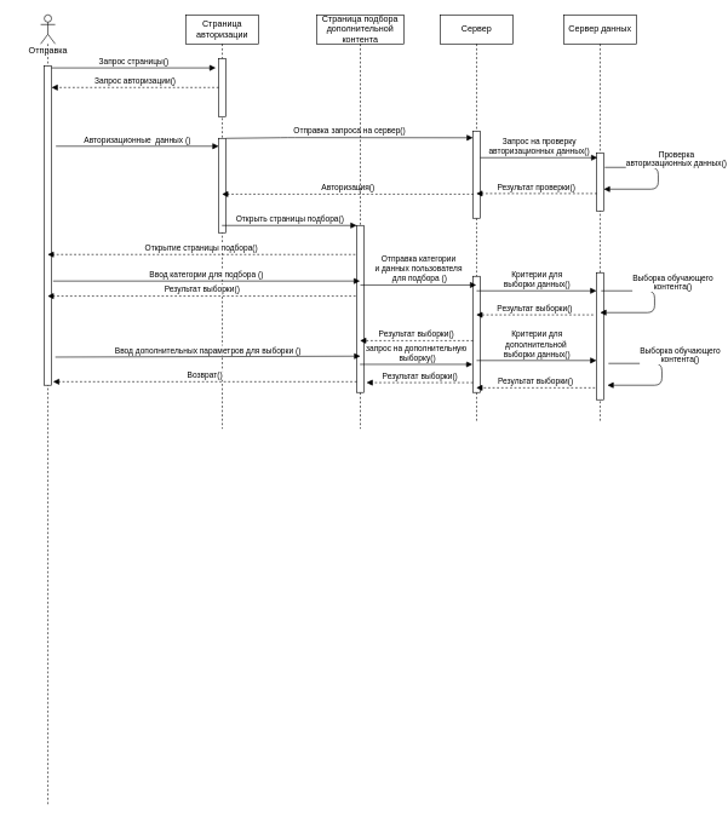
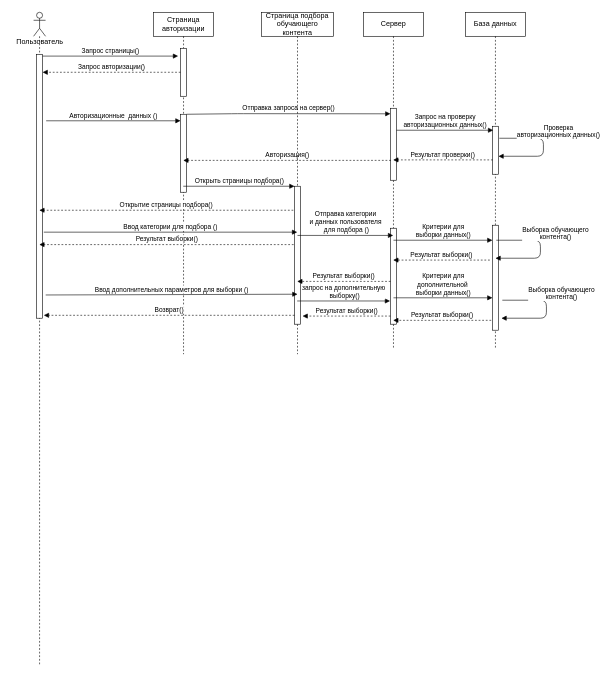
  <mxCell id="0" />
  <mxCell id="1" parent="0" />
  <mxCell id="2" value="" style="shape=umlLifeline;participant=umlActor;perimeter=lifelinePerimeter;whiteSpace=wrap;html=1;container=1;collapsible=0;recursiveResize=0;verticalAlign=top;spacingTop=36;outlineConnect=0;" parent="1" vertex="1"><mxGeometry x="55" y="20" width="20" height="1090" as="geometry" /></mxCell>
  <mxCell id="3" value="" style="html=1;points=[];perimeter=orthogonalPerimeter;" parent="2" vertex="1"><mxGeometry x="5" y="70" width="10" height="440" as="geometry" /></mxCell>
  <mxCell id="4" value="Страница авторизации" style="shape=umlLifeline;perimeter=lifelinePerimeter;whiteSpace=wrap;html=1;container=1;collapsible=0;recursiveResize=0;outlineConnect=0;" parent="1" vertex="1"><mxGeometry x="255" y="20" width="100" height="570" as="geometry" /></mxCell>
  <mxCell id="5" value="" style="html=1;points=[];perimeter=orthogonalPerimeter;" parent="4" vertex="1"><mxGeometry x="45" y="60" width="10" height="80" as="geometry" /></mxCell>
  <mxCell id="6" value="" style="html=1;points=[];perimeter=orthogonalPerimeter;" parent="4" vertex="1"><mxGeometry x="45" y="170" width="10" height="130" as="geometry" /></mxCell>
  <mxCell id="7" value="Сервер" style="shape=umlLifeline;perimeter=lifelinePerimeter;whiteSpace=wrap;html=1;container=1;collapsible=0;recursiveResize=0;outlineConnect=0;" parent="1" vertex="1"><mxGeometry x="605" y="20" width="100" height="560" as="geometry" /></mxCell>
  <mxCell id="8" value="" style="html=1;points=[];perimeter=orthogonalPerimeter;" parent="7" vertex="1"><mxGeometry x="45" y="160" width="10" height="120" as="geometry" /></mxCell>
  <mxCell id="9" value="" style="html=1;points=[];perimeter=orthogonalPerimeter;" vertex="1" parent="7"><mxGeometry x="45" y="360" width="10" height="160" as="geometry" /></mxCell>
- <mxCell id="10" value="Сервер данных" style="shape=umlLifeline;perimeter=lifelinePerimeter;whiteSpace=wrap;html=1;container=1;collapsible=0;recursiveResize=0;outlineConnect=0;" parent="1" vertex="1"><mxGeometry x="775" y="20" width="100" height="560" as="geometry" /></mxCell>
+ <mxCell id="10" value="База данных" style="shape=umlLifeline;perimeter=lifelinePerimeter;whiteSpace=wrap;html=1;container=1;collapsible=0;recursiveResize=0;outlineConnect=0;" parent="1" vertex="1"><mxGeometry x="775" y="20" width="100" height="560" as="geometry" /></mxCell>
  <mxCell id="11" value="" style="html=1;points=[];perimeter=orthogonalPerimeter;" vertex="1" parent="10"><mxGeometry x="45" y="190" width="10" height="80" as="geometry" /></mxCell>
  <mxCell id="12" value="Проверка&lt;br&gt;авторизационных данных()" style="html=1;verticalAlign=bottom;startArrow=none;endArrow=block;startSize=8;startFill=0;exitX=1.147;exitY=0.25;exitDx=0;exitDy=0;exitPerimeter=0;" edge="1" parent="10" source="11" target="11"><mxGeometry x="-0.176" y="14" relative="1" as="geometry"><mxPoint x="-125" y="210" as="sourcePoint" /><mxPoint x="80" y="390" as="targetPoint" /><Array as="points"><mxPoint x="130" y="210" /><mxPoint x="130" y="240" /></Array><mxPoint x="11" y="4" as="offset" /></mxGeometry></mxCell>
  <mxCell id="13" value="" style="html=1;points=[];perimeter=orthogonalPerimeter;" vertex="1" parent="10"><mxGeometry x="45" y="355" width="10" height="175" as="geometry" /></mxCell>
  <mxCell id="14" value="Запрос страницы()" style="html=1;verticalAlign=bottom;startArrow=none;endArrow=block;startSize=8;entryX=-0.4;entryY=0.163;entryDx=0;entryDy=0;entryPerimeter=0;startFill=0;" parent="1" source="3" target="5" edge="1"><mxGeometry relative="1" as="geometry"><mxPoint x="140" y="90" as="sourcePoint" /></mxGeometry></mxCell>
  <mxCell id="15" value="Запрос авторизации()" style="html=1;verticalAlign=bottom;startArrow=none;endArrow=block;startSize=8;startFill=0;dashed=1;" parent="1" source="5" target="3" edge="1"><mxGeometry relative="1" as="geometry"><mxPoint x="255" y="122" as="sourcePoint" /><mxPoint x="206" y="113.04" as="targetPoint" /></mxGeometry></mxCell>
  <mxCell id="16" value="Авторизационные&amp;nbsp; данных ()" style="html=1;verticalAlign=bottom;startArrow=none;endArrow=block;startSize=8;startFill=0;exitX=1.598;exitY=0.252;exitDx=0;exitDy=0;exitPerimeter=0;" parent="1" source="3" target="6" edge="1"><mxGeometry relative="1" as="geometry"><mxPoint x="190" y="190" as="sourcePoint" /></mxGeometry></mxCell>
  <mxCell id="17" value="Отправка запроса на сервер()" style="html=1;verticalAlign=bottom;startArrow=none;endArrow=block;startSize=8;startFill=0;entryX=-0.01;entryY=0.077;entryDx=0;entryDy=0;entryPerimeter=0;" parent="1" source="6" target="8" edge="1"><mxGeometry relative="1" as="geometry"><mxPoint x="72" y="199" as="sourcePoint" /><mxPoint x="482" y="180" as="targetPoint" /><Array as="points"><mxPoint x="395" y="189" /></Array></mxGeometry></mxCell>
  <mxCell id="18" value="Запрос на проверку &lt;br&gt;авторизационных данных()" style="html=1;verticalAlign=bottom;startArrow=none;endArrow=block;startSize=8;startFill=0;entryX=0.127;entryY=0.083;entryDx=0;entryDy=0;entryPerimeter=0;" edge="1" parent="1" source="8" target="11"><mxGeometry relative="1" as="geometry"><mxPoint x="404.5" y="230" as="sourcePoint" /><mxPoint x="581" y="230" as="targetPoint" /><Array as="points" /></mxGeometry></mxCell>
  <mxCell id="19" value="Результат проверки()" style="html=1;verticalAlign=bottom;startArrow=none;endArrow=block;startSize=8;startFill=0;dashed=1;exitX=0.049;exitY=0.701;exitDx=0;exitDy=0;exitPerimeter=0;" edge="1" parent="1" source="11" target="7"><mxGeometry relative="1" as="geometry"><mxPoint x="400" y="130" as="sourcePoint" /><mxPoint x="170" y="130" as="targetPoint" /></mxGeometry></mxCell>
  <mxCell id="20" value="Авторизация()" style="html=1;verticalAlign=bottom;startArrow=none;endArrow=block;startSize=8;startFill=0;dashed=1;exitX=0.069;exitY=0.724;exitDx=0;exitDy=0;exitPerimeter=0;" edge="1" parent="1" source="8" target="4"><mxGeometry relative="1" as="geometry"><mxPoint x="479" y="270" as="sourcePoint" /><mxPoint x="90" y="140" as="targetPoint" /></mxGeometry></mxCell>
  <mxCell id="21" value="Открыть страницы подбора()" style="html=1;verticalAlign=bottom;startArrow=none;endArrow=block;startSize=8;startFill=0;" edge="1" parent="1" source="4" target="23"><mxGeometry relative="1" as="geometry"><mxPoint x="320" y="200" as="sourcePoint" /><mxPoint x="489.9" y="199.24" as="targetPoint" /><Array as="points" /></mxGeometry></mxCell>
- <mxCell id="22" value="Страница подбора дополнительной контента" style="shape=umlLifeline;perimeter=lifelinePerimeter;whiteSpace=wrap;html=1;container=1;collapsible=0;recursiveResize=0;outlineConnect=0;" vertex="1" parent="1"><mxGeometry x="435" y="20" width="120" height="570" as="geometry" /></mxCell>
+ <mxCell id="22" value="Страница подбора обучающего контента" style="shape=umlLifeline;perimeter=lifelinePerimeter;whiteSpace=wrap;html=1;container=1;collapsible=0;recursiveResize=0;outlineConnect=0;" vertex="1" parent="1"><mxGeometry x="435" y="20" width="120" height="570" as="geometry" /></mxCell>
  <mxCell id="23" value="" style="html=1;points=[];perimeter=orthogonalPerimeter;" vertex="1" parent="22"><mxGeometry x="55" y="290" width="10" height="230" as="geometry" /></mxCell>
  <mxCell id="24" value="Открытие страницы подбора()" style="html=1;verticalAlign=bottom;startArrow=none;endArrow=block;startSize=8;startFill=0;dashed=1;" edge="1" parent="1" target="2"><mxGeometry relative="1" as="geometry"><mxPoint x="488" y="350" as="sourcePoint" /><mxPoint x="314.324" y="276.88" as="targetPoint" /></mxGeometry></mxCell>
  <mxCell id="25" value="Ввод категории для подбора ()" style="html=1;verticalAlign=bottom;startArrow=none;endArrow=block;startSize=8;startFill=0;exitX=1.206;exitY=0.674;exitDx=0;exitDy=0;exitPerimeter=0;" edge="1" parent="1" source="3" target="22"><mxGeometry relative="1" as="geometry"><mxPoint x="85.98" y="200.8" as="sourcePoint" /><mxPoint x="310" y="200.8" as="targetPoint" /></mxGeometry></mxCell>
  <mxCell id="26" value="Отправка категории &lt;br&gt;и данных пользователя&lt;br&gt;&amp;nbsp;для подбора ()" style="html=1;verticalAlign=bottom;startArrow=none;endArrow=block;startSize=8;startFill=0;" edge="1" parent="1" target="7"><mxGeometry relative="1" as="geometry"><mxPoint x="495" y="392" as="sourcePoint" /><mxPoint x="504.5" y="392" as="targetPoint" /></mxGeometry></mxCell>
  <mxCell id="27" value="Критерии для &lt;br&gt;выборки данных()" style="html=1;verticalAlign=bottom;startArrow=none;endArrow=block;startSize=8;startFill=0;" edge="1" parent="1" target="13"><mxGeometry relative="1" as="geometry"><mxPoint x="655" y="400" as="sourcePoint" /><mxPoint x="831.27" y="226.64" as="targetPoint" /><Array as="points" /></mxGeometry></mxCell>
  <mxCell id="28" value="Выборка обучающего &lt;br&gt;контента()" style="html=1;verticalAlign=bottom;startArrow=none;endArrow=block;startSize=8;startFill=0;exitX=1.147;exitY=0.25;exitDx=0;exitDy=0;exitPerimeter=0;" edge="1" parent="1"><mxGeometry x="-0.176" y="14" relative="1" as="geometry"><mxPoint x="826.47" y="400" as="sourcePoint" /><mxPoint x="825" y="430" as="targetPoint" /><Array as="points"><mxPoint x="900" y="400" /><mxPoint x="900" y="430" /></Array><mxPoint x="11" y="4" as="offset" /></mxGeometry></mxCell>
  <mxCell id="29" value="Результат выборки()" style="html=1;verticalAlign=bottom;startArrow=none;endArrow=block;startSize=8;startFill=0;dashed=1;exitX=-0.441;exitY=0.332;exitDx=0;exitDy=0;exitPerimeter=0;" edge="1" parent="1" source="13" target="7"><mxGeometry relative="1" as="geometry"><mxPoint x="830.49" y="276.08" as="sourcePoint" /><mxPoint x="664.324" y="276.08" as="targetPoint" /></mxGeometry></mxCell>
  <mxCell id="30" value="Результат выборки()" style="html=1;verticalAlign=bottom;startArrow=none;endArrow=block;startSize=8;startFill=0;dashed=1;exitX=0.01;exitY=0.554;exitDx=0;exitDy=0;exitPerimeter=0;" edge="1" parent="1" source="9" target="22"><mxGeometry relative="1" as="geometry"><mxPoint x="831.86" y="449.4" as="sourcePoint" /><mxPoint x="664.324" y="449.4" as="targetPoint" /></mxGeometry></mxCell>
  <mxCell id="31" value="Результат выборки()" style="html=1;verticalAlign=bottom;startArrow=none;endArrow=block;startSize=8;startFill=0;dashed=1;exitX=-0.147;exitY=0.423;exitDx=0;exitDy=0;exitPerimeter=0;" edge="1" parent="1" source="23" target="2"><mxGeometry relative="1" as="geometry"><mxPoint x="841.86" y="459.4" as="sourcePoint" /><mxPoint x="674.324" y="459.4" as="targetPoint" /></mxGeometry></mxCell>
  <mxCell id="32" value="Ввод дополнительных параметров для выборки ()" style="html=1;verticalAlign=bottom;startArrow=none;endArrow=block;startSize=8;startFill=0;exitX=1.52;exitY=0.912;exitDx=0;exitDy=0;exitPerimeter=0;" edge="1" parent="1" source="3"><mxGeometry relative="1" as="geometry"><mxPoint x="82.06" y="392" as="sourcePoint" /><mxPoint x="495" y="490" as="targetPoint" /></mxGeometry></mxCell>
  <mxCell id="33" value="запрос на дополнительную&lt;br&gt;&amp;nbsp;выборку()" style="html=1;verticalAlign=bottom;startArrow=none;endArrow=block;startSize=8;startFill=0;entryX=-0.069;entryY=0.758;entryDx=0;entryDy=0;entryPerimeter=0;" edge="1" parent="1" source="22" target="9"><mxGeometry relative="1" as="geometry"><mxPoint x="505" y="402" as="sourcePoint" /><mxPoint x="664.5" y="402" as="targetPoint" /></mxGeometry></mxCell>
  <mxCell id="34" value="Критерии для &lt;br&gt;дополнительной&amp;nbsp;&lt;br&gt;выборки данных()" style="html=1;verticalAlign=bottom;startArrow=none;endArrow=block;startSize=8;startFill=0;" edge="1" parent="1" target="13"><mxGeometry relative="1" as="geometry"><mxPoint x="655" y="496" as="sourcePoint" /><mxPoint x="660.1" y="496.2" as="targetPoint" /></mxGeometry></mxCell>
  <mxCell id="35" value="Выборка обучающего &lt;br&gt;контента()" style="html=1;verticalAlign=bottom;startArrow=none;endArrow=block;startSize=8;startFill=0;exitX=1.147;exitY=0.25;exitDx=0;exitDy=0;exitPerimeter=0;" edge="1" parent="1"><mxGeometry x="-0.176" y="14" relative="1" as="geometry"><mxPoint x="836.47" y="500" as="sourcePoint" /><mxPoint x="835" y="530" as="targetPoint" /><Array as="points"><mxPoint x="910" y="500" /><mxPoint x="910" y="530" /></Array><mxPoint x="11" y="4" as="offset" /></mxGeometry></mxCell>
  <mxCell id="36" value="Результат выборки()" style="html=1;verticalAlign=bottom;startArrow=none;endArrow=block;startSize=8;startFill=0;dashed=1;exitX=-0.206;exitY=0.906;exitDx=0;exitDy=0;exitPerimeter=0;" edge="1" parent="1" source="13" target="7"><mxGeometry relative="1" as="geometry"><mxPoint x="825.59" y="443.1" as="sourcePoint" /><mxPoint x="664.324" y="443.1" as="targetPoint" /></mxGeometry></mxCell>
  <mxCell id="37" value="Результат выборки()" style="html=1;verticalAlign=bottom;startArrow=none;endArrow=block;startSize=8;startFill=0;dashed=1;entryX=1.343;entryY=0.941;entryDx=0;entryDy=0;entryPerimeter=0;" edge="1" parent="1" source="9" target="23"><mxGeometry relative="1" as="geometry"><mxPoint x="835.59" y="453.1" as="sourcePoint" /><mxPoint x="674.324" y="453.1" as="targetPoint" /></mxGeometry></mxCell>
  <mxCell id="38" value="Возврат()" style="html=1;verticalAlign=bottom;startArrow=none;endArrow=block;startSize=8;startFill=0;dashed=1;entryX=1.206;entryY=0.989;entryDx=0;entryDy=0;entryPerimeter=0;" edge="1" parent="1" source="23" target="3"><mxGeometry relative="1" as="geometry"><mxPoint x="660" y="536.43" as="sourcePoint" /><mxPoint x="513.43" y="536.43" as="targetPoint" /></mxGeometry></mxCell>
- <mxCell id="39" value="Отправка" style="text;html=1;align=center;verticalAlign=middle;resizable=0;points=[];autosize=1;strokeColor=none;" vertex="1" parent="1"><mxGeometry x="20" y="60" width="90" height="20" as="geometry" /></mxCell>
+ <mxCell id="39" value="Пользователь" style="text;html=1;align=center;verticalAlign=middle;resizable=0;points=[];autosize=1;strokeColor=none;" vertex="1" parent="1"><mxGeometry x="20" y="60" width="90" height="20" as="geometry" /></mxCell>
